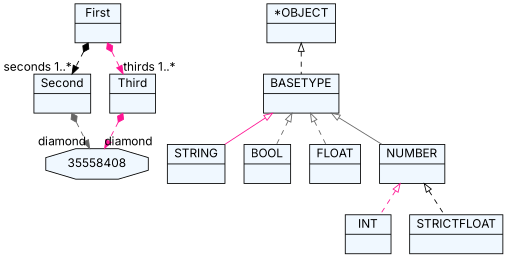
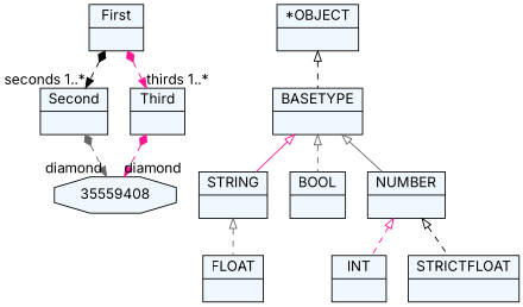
  digraph {
    fontname=Inter
    fontsize=8
    nodesep=0.3
    node [fillcolor=aliceblue fontname=Inter shape=record style=filled]
    edge [arrowtail=empty color=deeppink dir=back fontname=Inter style=dashed]
    n1 [label="{First|}"]
    n2 [label="{Second|}"]
    n3 [label="{Third|}"]
-   35558408 [shape=octagon]
+   35558408 [shape=octagon label=35559408]
    n5 [label="{STRING|}"]
    n6 [label="{BOOL|}"]
    n7 [label="{INT|}"]
    n8 [label="{FLOAT|}"]
    n9 [label="{STRICTFLOAT|}"]
    n10 [label="{NUMBER|}"]
    n11 [label="{BASETYPE|}"]
    n12 [label="{*OBJECT|}"]
    n1 -> n2 [arrowtail=diamond color=black dir=both headlabel="seconds 1..*"]
    n1 -> n3 [arrowtail=diamond dir=both headlabel="thirds 1..*"]
    n2 -> 35558408 [arrowtail=diamond color=gray40 dir=both headlabel="diamond "]
    n3 -> 35558408 [arrowtail=diamond dir=both headlabel="diamond "]
    n10 -> n7
    n10 -> n9 [color=black]
    n11 -> n5 [style=solid]
    n11 -> n6 [color=gray40]
-   n11 -> n8 [color=gray40]
+   n5 -> n8 [color=gray40]
    n11 -> n10 [color=gray40 style=solid]
    n12 -> n11 [color=black]
  }
